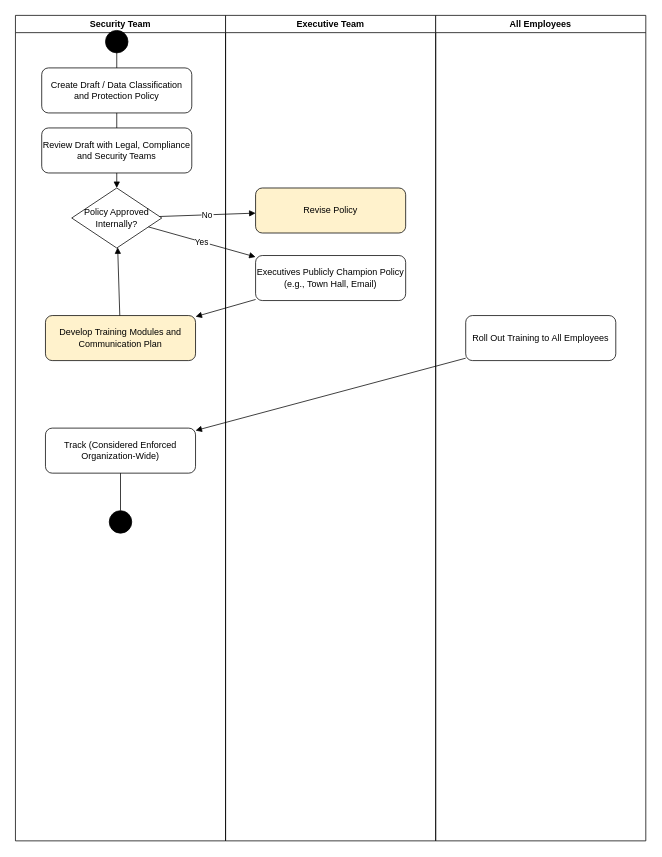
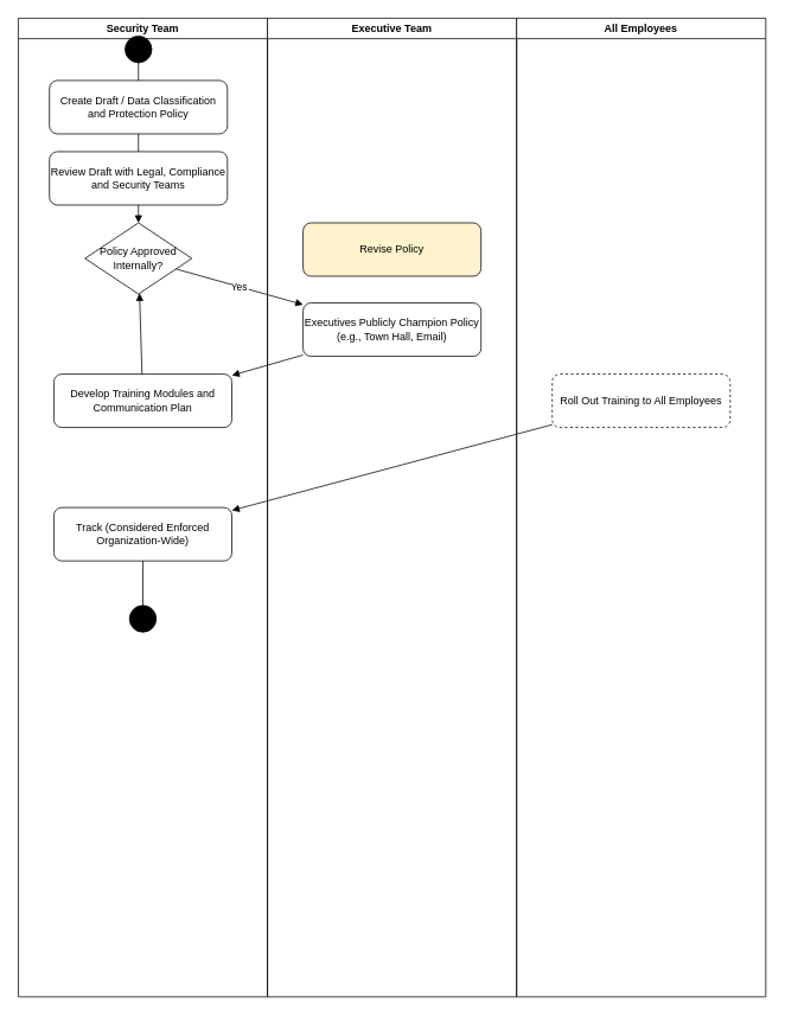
  <mxCell id="0" />
  <mxCell id="1" parent="0" />
  <mxCell id="2" value="Security Team" style="swimlane" parent="1" vertex="1"><mxGeometry width="280" height="1100" as="geometry" x="20" y="20" /></mxCell>
  <mxCell id="3" value="" style="ellipse;whiteSpace=wrap;html=1;aspect=fixed;fillColor=#000000;" parent="2" vertex="1"><mxGeometry x="120" y="20" width="30" height="30" as="geometry" /></mxCell>
  <mxCell id="4" value="Create Draft / Data Classification and Protection Policy" style="rounded=1;whiteSpace=wrap;html=1;" parent="2" vertex="1"><mxGeometry x="35" y="70" width="200" height="60" as="geometry" /></mxCell>
  <mxCell id="5" value="Review Draft with Legal, Compliance and Security Teams" style="rounded=1;whiteSpace=wrap;html=1;" parent="2" vertex="1"><mxGeometry x="35" y="150" width="200" height="60" as="geometry" /></mxCell>
  <mxCell id="6" value="Policy Approved Internally?" style="rhombus;whiteSpace=wrap;html=1;" parent="2" vertex="1"><mxGeometry x="75" y="230" width="120" height="80" as="geometry" /></mxCell>
  <mxCell id="7" style="endArrow=none;" parent="2" source="3" target="4" edge="1"><mxGeometry relative="1" as="geometry" /></mxCell>
  <mxCell id="8" style="endArrow=none;" parent="2" source="4" target="5" edge="1"><mxGeometry relative="1" as="geometry" /></mxCell>
  <mxCell id="9" style="endArrow=block;" parent="2" source="5" target="6" edge="1"><mxGeometry relative="1" as="geometry" /></mxCell>
- <mxCell id="10" value="No" style="endArrow=block;" parent="2" source="6" target="17" edge="1"><mxGeometry relative="1" as="geometry" /></mxCell>
  <mxCell id="11" value="Yes" style="endArrow=block;" parent="2" source="6" target="18" edge="1"><mxGeometry relative="1" as="geometry" /></mxCell>
- <mxCell id="12" value="Develop Training Modules and Communication Plan" style="rounded=1;whiteSpace=wrap;html=1;fillColor=#fff2cc;" parent="2" vertex="1"><mxGeometry x="40" y="400" width="200" height="60" as="geometry" /></mxCell>
+ <mxCell id="12" value="Develop Training Modules and Communication Plan" style="rounded=1;whiteSpace=wrap;html=1;" parent="2" vertex="1"><mxGeometry x="40" y="400" width="200" height="60" as="geometry" /></mxCell>
  <mxCell id="13" value="Track (Considered Enforced Organization-Wide)" style="rounded=1;whiteSpace=wrap;html=1;" parent="2" vertex="1"><mxGeometry x="40" y="550" width="200" height="60" as="geometry" /></mxCell>
  <mxCell id="14" value="" style="ellipse;whiteSpace=wrap;html=1;aspect=fixed;fillColor=#000000;" parent="2" vertex="1"><mxGeometry x="125" y="660" width="30" height="30" as="geometry" /></mxCell>
  <mxCell id="15" style="endArrow=none;" parent="2" source="13" target="14" edge="1"><mxGeometry relative="1" as="geometry" /></mxCell>
  <mxCell id="16" value="Executive Team" style="swimlane" parent="1" vertex="1"><mxGeometry x="300" width="280" height="1100" as="geometry" y="20" /></mxCell>
  <mxCell id="17" value="Revise Policy" style="rounded=1;whiteSpace=wrap;html=1;fillColor=#fff2cc;" parent="16" vertex="1"><mxGeometry x="40" y="230" width="200" height="60" as="geometry" /></mxCell>
  <mxCell id="18" value="Executives Publicly Champion Policy (e.g., Town Hall, Email)" style="rounded=1;whiteSpace=wrap;html=1;" parent="16" vertex="1"><mxGeometry x="40" y="320" width="200" height="60" as="geometry" /></mxCell>
  <mxCell id="19" value="All Employees" style="swimlane" parent="1" vertex="1"><mxGeometry x="580" width="280" height="1100" as="geometry" y="20" /></mxCell>
- <mxCell id="20" value="Roll Out Training to All Employees" style="rounded=1;whiteSpace=wrap;html=1;" parent="19" vertex="1"><mxGeometry x="40" y="400" width="200" height="60" as="geometry" /></mxCell>
+ <mxCell id="20" value="Roll Out Training to All Employees" style="rounded=1;whiteSpace=wrap;html=1;dashed=1;" parent="19" vertex="1"><mxGeometry x="40" y="400" width="200" height="60" as="geometry" /></mxCell>
  <mxCell id="21" style="endArrow=block;" parent="1" source="18" target="12" edge="1"><mxGeometry relative="1" as="geometry" /></mxCell>
  <mxCell id="22" style="endArrow=block;" parent="1" source="12" target="6" edge="1"><mxGeometry relative="1" as="geometry" /></mxCell>
  <mxCell id="23" style="endArrow=block;" parent="1" source="20" target="13" edge="1"><mxGeometry relative="1" as="geometry" /></mxCell>
